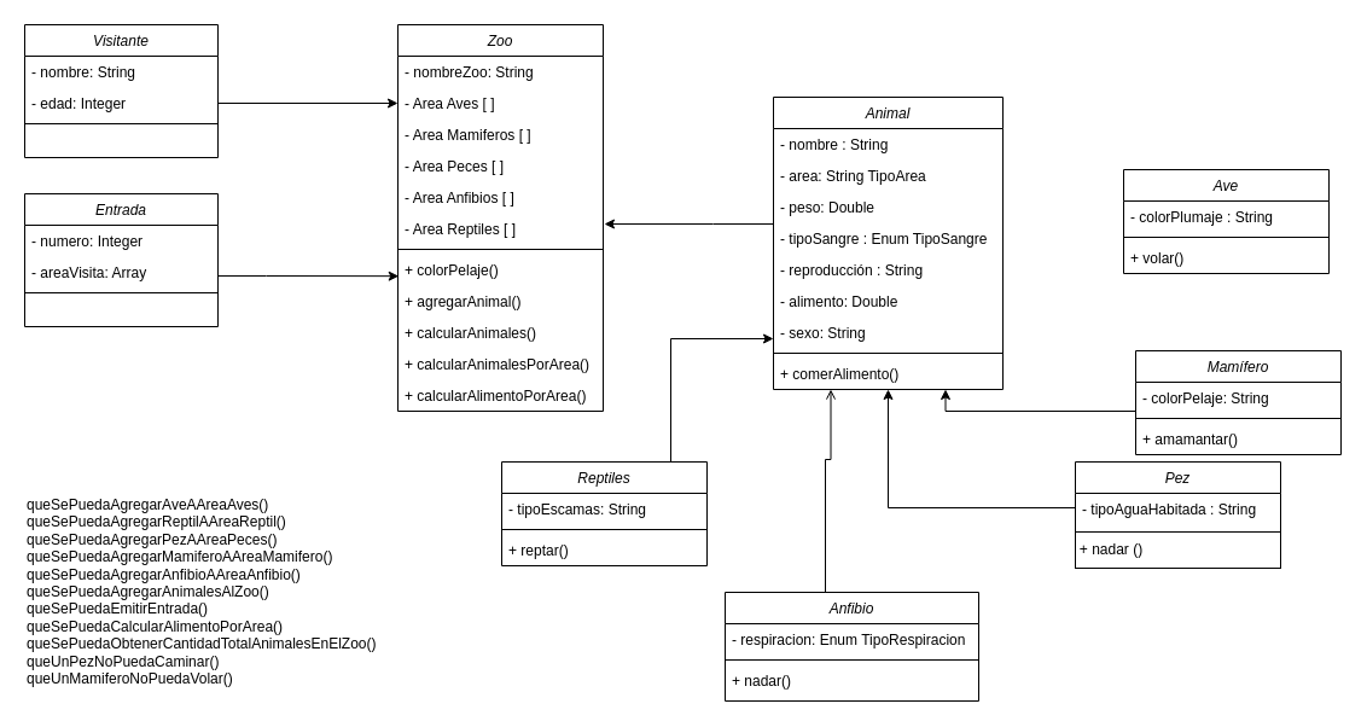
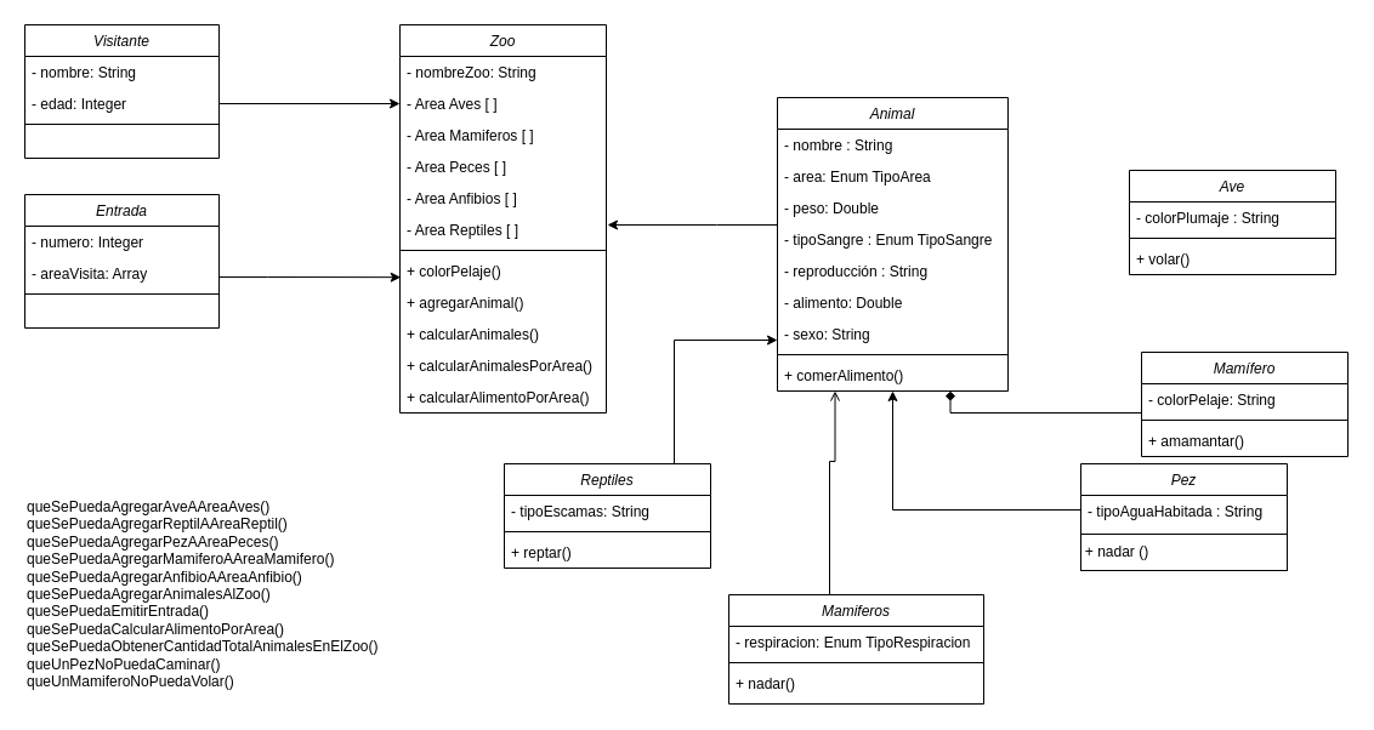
  <mxCell id="0" />
  <mxCell id="1" parent="0" />
  <mxCell id="2" value="Visitante" style="swimlane;fontStyle=2;align=center;verticalAlign=top;childLayout=stackLayout;horizontal=1;startSize=26;horizontalStack=0;resizeParent=1;resizeLast=0;collapsible=1;marginBottom=0;rounded=0;shadow=0;strokeWidth=1;" parent="1" vertex="1"><mxGeometry x="20" y="20" width="160" height="110" as="geometry"><mxRectangle x="230" y="140" width="160" height="26" as="alternateBounds" /></mxGeometry></mxCell>
  <mxCell id="3" value="- nombre: String" style="text;align=left;verticalAlign=top;spacingLeft=4;spacingRight=4;overflow=hidden;rotatable=0;points=[[0,0.5],[1,0.5]];portConstraint=eastwest;" parent="2" vertex="1"><mxGeometry y="26" width="160" height="26" as="geometry" /></mxCell>
  <mxCell id="4" value="- edad: Integer" style="text;align=left;verticalAlign=top;spacingLeft=4;spacingRight=4;overflow=hidden;rotatable=0;points=[[0,0.5],[1,0.5]];portConstraint=eastwest;rounded=0;shadow=0;html=0;" parent="2" vertex="1"><mxGeometry y="52" width="160" height="26" as="geometry" /></mxCell>
  <mxCell id="5" value="" style="line;html=1;strokeWidth=1;align=left;verticalAlign=middle;spacingTop=-1;spacingLeft=3;spacingRight=3;rotatable=0;labelPosition=right;points=[];portConstraint=eastwest;" parent="2" vertex="1"><mxGeometry y="78" width="160" height="8" as="geometry" /></mxCell>
  <mxCell id="6" value="Entrada" style="swimlane;fontStyle=2;align=center;verticalAlign=top;childLayout=stackLayout;horizontal=1;startSize=26;horizontalStack=0;resizeParent=1;resizeLast=0;collapsible=1;marginBottom=0;rounded=0;shadow=0;strokeWidth=1;" parent="1" vertex="1"><mxGeometry x="20" y="160" width="160" height="110" as="geometry"><mxRectangle x="230" y="140" width="160" height="26" as="alternateBounds" /></mxGeometry></mxCell>
  <mxCell id="7" value="- numero: Integer" style="text;align=left;verticalAlign=top;spacingLeft=4;spacingRight=4;overflow=hidden;rotatable=0;points=[[0,0.5],[1,0.5]];portConstraint=eastwest;" parent="6" vertex="1"><mxGeometry y="26" width="160" height="26" as="geometry" /></mxCell>
  <mxCell id="8" value="- areaVisita: Array" style="text;align=left;verticalAlign=top;spacingLeft=4;spacingRight=4;overflow=hidden;rotatable=0;points=[[0,0.5],[1,0.5]];portConstraint=eastwest;rounded=0;shadow=0;html=0;" parent="6" vertex="1"><mxGeometry y="52" width="160" height="26" as="geometry" /></mxCell>
  <mxCell id="9" value="" style="line;html=1;strokeWidth=1;align=left;verticalAlign=middle;spacingTop=-1;spacingLeft=3;spacingRight=3;rotatable=0;labelPosition=right;points=[];portConstraint=eastwest;" parent="6" vertex="1"><mxGeometry y="78" width="160" height="8" as="geometry" /></mxCell>
  <mxCell id="10" value="Zoo" style="swimlane;fontStyle=2;align=center;verticalAlign=top;childLayout=stackLayout;horizontal=1;startSize=26;horizontalStack=0;resizeParent=1;resizeLast=0;collapsible=1;marginBottom=0;rounded=0;shadow=0;strokeWidth=1;" parent="1" vertex="1"><mxGeometry x="329" y="20" width="170" height="320" as="geometry"><mxRectangle x="230" y="140" width="160" height="26" as="alternateBounds" /></mxGeometry></mxCell>
  <mxCell id="11" value="- nombreZoo: String " style="text;align=left;verticalAlign=top;spacingLeft=4;spacingRight=4;overflow=hidden;rotatable=0;points=[[0,0.5],[1,0.5]];portConstraint=eastwest;" parent="10" vertex="1"><mxGeometry y="26" width="170" height="26" as="geometry" /></mxCell>
  <mxCell id="12" value="- Area Aves [ ]" style="text;align=left;verticalAlign=top;spacingLeft=4;spacingRight=4;overflow=hidden;rotatable=0;points=[[0,0.5],[1,0.5]];portConstraint=eastwest;rounded=0;shadow=0;html=0;" parent="10" vertex="1"><mxGeometry y="52" width="170" height="26" as="geometry" /></mxCell>
  <mxCell id="13" value="- Area Mamiferos [ ]" style="text;align=left;verticalAlign=top;spacingLeft=4;spacingRight=4;overflow=hidden;rotatable=0;points=[[0,0.5],[1,0.5]];portConstraint=eastwest;rounded=0;shadow=0;html=0;" parent="10" vertex="1"><mxGeometry y="78" width="170" height="26" as="geometry" /></mxCell>
  <mxCell id="14" value="- Area Peces [ ]" style="text;align=left;verticalAlign=top;spacingLeft=4;spacingRight=4;overflow=hidden;rotatable=0;points=[[0,0.5],[1,0.5]];portConstraint=eastwest;rounded=0;shadow=0;html=0;" parent="10" vertex="1"><mxGeometry y="104" width="170" height="26" as="geometry" /></mxCell>
  <mxCell id="15" value="- Area Anfibios [ ]" style="text;align=left;verticalAlign=top;spacingLeft=4;spacingRight=4;overflow=hidden;rotatable=0;points=[[0,0.5],[1,0.5]];portConstraint=eastwest;rounded=0;shadow=0;html=0;" parent="10" vertex="1"><mxGeometry y="130" width="170" height="26" as="geometry" /></mxCell>
  <mxCell id="16" value="- Area Reptiles [ ]" style="text;align=left;verticalAlign=top;spacingLeft=4;spacingRight=4;overflow=hidden;rotatable=0;points=[[0,0.5],[1,0.5]];portConstraint=eastwest;rounded=0;shadow=0;html=0;" parent="10" vertex="1"><mxGeometry y="156" width="170" height="26" as="geometry" /></mxCell>
  <mxCell id="17" value="" style="line;html=1;strokeWidth=1;align=left;verticalAlign=middle;spacingTop=-1;spacingLeft=3;spacingRight=3;rotatable=0;labelPosition=right;points=[];portConstraint=eastwest;" parent="10" vertex="1"><mxGeometry y="182" width="170" height="8" as="geometry" /></mxCell>
  <mxCell id="18" value="+ colorPelaje()" style="text;align=left;verticalAlign=top;spacingLeft=4;spacingRight=4;overflow=hidden;rotatable=0;points=[[0,0.5],[1,0.5]];portConstraint=eastwest;rounded=0;shadow=0;html=0;" parent="10" vertex="1"><mxGeometry y="190" width="170" height="26" as="geometry" /></mxCell>
  <mxCell id="19" value="+ agregarAnimal()" style="text;align=left;verticalAlign=top;spacingLeft=4;spacingRight=4;overflow=hidden;rotatable=0;points=[[0,0.5],[1,0.5]];portConstraint=eastwest;rounded=0;shadow=0;html=0;" parent="10" vertex="1"><mxGeometry y="216" width="170" height="26" as="geometry" /></mxCell>
  <mxCell id="20" value="+ calcularAnimales()" style="text;align=left;verticalAlign=top;spacingLeft=4;spacingRight=4;overflow=hidden;rotatable=0;points=[[0,0.5],[1,0.5]];portConstraint=eastwest;rounded=0;shadow=0;html=0;" parent="10" vertex="1"><mxGeometry y="242" width="170" height="26" as="geometry" /></mxCell>
  <mxCell id="21" value="+ calcularAnimalesPorArea()" style="text;align=left;verticalAlign=top;spacingLeft=4;spacingRight=4;overflow=hidden;rotatable=0;points=[[0,0.5],[1,0.5]];portConstraint=eastwest;rounded=0;shadow=0;html=0;" parent="10" vertex="1"><mxGeometry y="268" width="170" height="26" as="geometry" /></mxCell>
  <mxCell id="22" value="+ calcularAlimentoPorArea()" style="text;align=left;verticalAlign=top;spacingLeft=4;spacingRight=4;overflow=hidden;rotatable=0;points=[[0,0.5],[1,0.5]];portConstraint=eastwest;rounded=0;shadow=0;html=0;" parent="10" vertex="1"><mxGeometry y="294" width="170" height="26" as="geometry" /></mxCell>
  <mxCell id="23" style="edgeStyle=orthogonalEdgeStyle;rounded=0;orthogonalLoop=1;jettySize=auto;html=1;" parent="1" source="24" edge="1"><mxGeometry relative="1" as="geometry"><mxPoint x="500" y="185" as="targetPoint" /><Array as="points"><mxPoint x="590" y="185" /><mxPoint x="590" y="185" /></Array></mxGeometry></mxCell>
  <mxCell id="24" value="Animal" style="swimlane;fontStyle=2;align=center;verticalAlign=top;childLayout=stackLayout;horizontal=1;startSize=26;horizontalStack=0;resizeParent=1;resizeLast=0;collapsible=1;marginBottom=0;rounded=0;shadow=0;strokeWidth=1;" parent="1" vertex="1"><mxGeometry x="640" y="80" width="190" height="242" as="geometry"><mxRectangle x="230" y="140" width="160" height="26" as="alternateBounds" /></mxGeometry></mxCell>
  <mxCell id="25" value="- nombre : String" style="text;align=left;verticalAlign=top;spacingLeft=4;spacingRight=4;overflow=hidden;rotatable=0;points=[[0,0.5],[1,0.5]];portConstraint=eastwest;" parent="24" vertex="1"><mxGeometry y="26" width="190" height="26" as="geometry" /></mxCell>
- <mxCell id="26" value="- area: String TipoArea" style="text;align=left;verticalAlign=top;spacingLeft=4;spacingRight=4;overflow=hidden;rotatable=0;points=[[0,0.5],[1,0.5]];portConstraint=eastwest;rounded=0;shadow=0;html=0;" parent="24" vertex="1"><mxGeometry y="52" width="190" height="26" as="geometry" /></mxCell>
+ <mxCell id="26" value="- area: Enum TipoArea" style="text;align=left;verticalAlign=top;spacingLeft=4;spacingRight=4;overflow=hidden;rotatable=0;points=[[0,0.5],[1,0.5]];portConstraint=eastwest;rounded=0;shadow=0;html=0;" parent="24" vertex="1"><mxGeometry y="52" width="190" height="26" as="geometry" /></mxCell>
  <mxCell id="27" value="- peso: Double" style="text;align=left;verticalAlign=top;spacingLeft=4;spacingRight=4;overflow=hidden;rotatable=0;points=[[0,0.5],[1,0.5]];portConstraint=eastwest;rounded=0;shadow=0;html=0;" parent="24" vertex="1"><mxGeometry y="78" width="190" height="26" as="geometry" /></mxCell>
  <mxCell id="28" value="- tipoSangre : Enum TipoSangre" style="text;align=left;verticalAlign=top;spacingLeft=4;spacingRight=4;overflow=hidden;rotatable=0;points=[[0,0.5],[1,0.5]];portConstraint=eastwest;" parent="24" vertex="1"><mxGeometry y="104" width="190" height="26" as="geometry" /></mxCell>
  <mxCell id="29" value="- reproducción : String" style="text;align=left;verticalAlign=top;spacingLeft=4;spacingRight=4;overflow=hidden;rotatable=0;points=[[0,0.5],[1,0.5]];portConstraint=eastwest;" parent="24" vertex="1"><mxGeometry y="130" width="190" height="26" as="geometry" /></mxCell>
  <mxCell id="30" value="- alimento: Double" style="text;align=left;verticalAlign=top;spacingLeft=4;spacingRight=4;overflow=hidden;rotatable=0;points=[[0,0.5],[1,0.5]];portConstraint=eastwest;rounded=0;shadow=0;html=0;" parent="24" vertex="1"><mxGeometry y="156" width="190" height="26" as="geometry" /></mxCell>
  <mxCell id="31" value="- sexo: String" style="text;align=left;verticalAlign=top;spacingLeft=4;spacingRight=4;overflow=hidden;rotatable=0;points=[[0,0.5],[1,0.5]];portConstraint=eastwest;rounded=0;shadow=0;html=0;" vertex="1" parent="24"><mxGeometry y="182" width="190" height="26" as="geometry" /></mxCell>
  <mxCell id="32" value="" style="line;html=1;strokeWidth=1;align=left;verticalAlign=middle;spacingTop=-1;spacingLeft=3;spacingRight=3;rotatable=0;labelPosition=right;points=[];portConstraint=eastwest;" parent="24" vertex="1"><mxGeometry y="208" width="190" height="8" as="geometry" /></mxCell>
  <mxCell id="33" value="+ comerAlimento()" style="text;align=left;verticalAlign=top;spacingLeft=4;spacingRight=4;overflow=hidden;rotatable=0;points=[[0,0.5],[1,0.5]];portConstraint=eastwest;rounded=0;shadow=0;html=0;" parent="24" vertex="1"><mxGeometry y="216" width="190" height="26" as="geometry" /></mxCell>
  <mxCell id="34" value="Ave" style="swimlane;fontStyle=2;align=center;verticalAlign=top;childLayout=stackLayout;horizontal=1;startSize=26;horizontalStack=0;resizeParent=1;resizeLast=0;collapsible=1;marginBottom=0;rounded=0;shadow=0;strokeWidth=1;" parent="1" vertex="1"><mxGeometry x="930" y="140" width="170" height="86" as="geometry"><mxRectangle x="930" y="150" width="160" height="26" as="alternateBounds" /></mxGeometry></mxCell>
  <mxCell id="35" value="- colorPlumaje : String" style="text;align=left;verticalAlign=top;spacingLeft=4;spacingRight=4;overflow=hidden;rotatable=0;points=[[0,0.5],[1,0.5]];portConstraint=eastwest;rounded=0;shadow=0;html=0;" parent="34" vertex="1"><mxGeometry y="26" width="170" height="26" as="geometry" /></mxCell>
  <mxCell id="36" value="" style="line;html=1;strokeWidth=1;align=left;verticalAlign=middle;spacingTop=-1;spacingLeft=3;spacingRight=3;rotatable=0;labelPosition=right;points=[];portConstraint=eastwest;" vertex="1" parent="34"><mxGeometry y="52" width="170" height="8" as="geometry" /></mxCell>
  <mxCell id="37" value="+ volar()" style="text;align=left;verticalAlign=top;spacingLeft=4;spacingRight=4;overflow=hidden;rotatable=0;points=[[0,0.5],[1,0.5]];portConstraint=eastwest;rounded=0;shadow=0;html=0;" parent="34" vertex="1"><mxGeometry y="60" width="170" height="26" as="geometry" /></mxCell>
  <mxCell id="38" value="Mamífero" style="swimlane;fontStyle=2;align=center;verticalAlign=top;childLayout=stackLayout;horizontal=1;startSize=26;horizontalStack=0;resizeParent=1;resizeLast=0;collapsible=1;marginBottom=0;rounded=0;shadow=0;strokeWidth=1;" parent="1" vertex="1"><mxGeometry x="940" y="290" width="170" height="86" as="geometry"><mxRectangle x="230" y="140" width="160" height="26" as="alternateBounds" /></mxGeometry></mxCell>
  <mxCell id="39" value="- colorPelaje: String" style="text;align=left;verticalAlign=top;spacingLeft=4;spacingRight=4;overflow=hidden;rotatable=0;points=[[0,0.5],[1,0.5]];portConstraint=eastwest;rounded=0;shadow=0;html=0;" parent="38" vertex="1"><mxGeometry y="26" width="170" height="26" as="geometry" /></mxCell>
  <mxCell id="40" value="" style="line;html=1;strokeWidth=1;align=left;verticalAlign=middle;spacingTop=-1;spacingLeft=3;spacingRight=3;rotatable=0;labelPosition=right;points=[];portConstraint=eastwest;" vertex="1" parent="38"><mxGeometry y="52" width="170" height="8" as="geometry" /></mxCell>
  <mxCell id="41" value="+ amamantar()" style="text;align=left;verticalAlign=top;spacingLeft=4;spacingRight=4;overflow=hidden;rotatable=0;points=[[0,0.5],[1,0.5]];portConstraint=eastwest;rounded=0;shadow=0;html=0;" parent="38" vertex="1"><mxGeometry y="60" width="170" height="26" as="geometry" /></mxCell>
- <mxCell id="42" style="edgeStyle=orthogonalEdgeStyle;rounded=0;orthogonalLoop=1;jettySize=auto;html=1;entryX=0.75;entryY=1;entryDx=0;entryDy=0;" parent="1" source="39" target="24" edge="1"><mxGeometry relative="1" as="geometry"><Array as="points"><mxPoint x="783" y="340" /></Array></mxGeometry></mxCell>
+ <mxCell id="42" style="edgeStyle=orthogonalEdgeStyle;rounded=0;orthogonalLoop=1;jettySize=auto;html=1;entryX=0.75;entryY=1;entryDx=0;entryDy=0;endArrow=diamond;" parent="1" source="39" target="24" edge="1"><mxGeometry relative="1" as="geometry"><Array as="points"><mxPoint x="783" y="340" /></Array></mxGeometry></mxCell>
  <mxCell id="43" value="Pez" style="swimlane;fontStyle=2;align=center;verticalAlign=top;childLayout=stackLayout;horizontal=1;startSize=26;horizontalStack=0;resizeParent=1;resizeLast=0;collapsible=1;marginBottom=0;rounded=0;shadow=0;strokeWidth=1;" parent="1" vertex="1"><mxGeometry x="890" y="382" width="170" height="58" as="geometry"><mxRectangle x="230" y="140" width="160" height="26" as="alternateBounds" /></mxGeometry></mxCell>
  <mxCell id="44" value="- tipoAguaHabitada : String" style="text;align=left;verticalAlign=top;spacingLeft=4;spacingRight=4;overflow=hidden;rotatable=0;points=[[0,0.5],[1,0.5]];portConstraint=eastwest;rounded=0;shadow=0;html=0;" parent="43" vertex="1"><mxGeometry y="26" width="170" height="24" as="geometry" /></mxCell>
  <mxCell id="45" style="edgeStyle=orthogonalEdgeStyle;rounded=0;orthogonalLoop=1;jettySize=auto;html=1;entryX=0.5;entryY=1;entryDx=0;entryDy=0;" parent="1" source="44" target="24" edge="1"><mxGeometry relative="1" as="geometry" /></mxCell>
  <mxCell id="46" style="edgeStyle=orthogonalEdgeStyle;rounded=0;orthogonalLoop=1;jettySize=auto;html=1;entryX=0.25;entryY=1;entryDx=0;entryDy=0;endArrow=open;" parent="1" source="47" target="24" edge="1"><mxGeometry relative="1" as="geometry"><Array as="points"><mxPoint x="683" y="380" /></Array></mxGeometry></mxCell>
- <mxCell id="47" value="Anfibio" style="swimlane;fontStyle=2;align=center;verticalAlign=top;childLayout=stackLayout;horizontal=1;startSize=26;horizontalStack=0;resizeParent=1;resizeLast=0;collapsible=1;marginBottom=0;rounded=0;shadow=0;strokeWidth=1;" parent="1" vertex="1"><mxGeometry x="600" y="490" width="210" height="90" as="geometry"><mxRectangle x="230" y="140" width="160" height="26" as="alternateBounds" /></mxGeometry></mxCell>
+ <mxCell id="47" value="Mamiferos" style="swimlane;fontStyle=2;align=center;verticalAlign=top;childLayout=stackLayout;horizontal=1;startSize=26;horizontalStack=0;resizeParent=1;resizeLast=0;collapsible=1;marginBottom=0;rounded=0;shadow=0;strokeWidth=1;" parent="1" vertex="1"><mxGeometry x="600" y="490" width="210" height="90" as="geometry"><mxRectangle x="230" y="140" width="160" height="26" as="alternateBounds" /></mxGeometry></mxCell>
  <mxCell id="48" value="- respiracion: Enum TipoRespiracion" style="text;align=left;verticalAlign=top;spacingLeft=4;spacingRight=4;overflow=hidden;rotatable=0;points=[[0,0.5],[1,0.5]];portConstraint=eastwest;rounded=0;shadow=0;html=0;" parent="47" vertex="1"><mxGeometry y="26" width="210" height="26" as="geometry" /></mxCell>
  <mxCell id="49" value="" style="line;html=1;strokeWidth=1;align=left;verticalAlign=middle;spacingTop=-1;spacingLeft=3;spacingRight=3;rotatable=0;labelPosition=right;points=[];portConstraint=eastwest;" vertex="1" parent="47"><mxGeometry y="52" width="210" height="8" as="geometry" /></mxCell>
  <mxCell id="50" value="+ nadar()" style="text;align=left;verticalAlign=top;spacingLeft=4;spacingRight=4;overflow=hidden;rotatable=0;points=[[0,0.5],[1,0.5]];portConstraint=eastwest;rounded=0;shadow=0;html=0;" parent="47" vertex="1"><mxGeometry y="60" width="210" height="30" as="geometry" /></mxCell>
  <mxCell id="51" style="edgeStyle=orthogonalEdgeStyle;rounded=0;orthogonalLoop=1;jettySize=auto;html=1;" parent="1" source="52" edge="1"><mxGeometry relative="1" as="geometry"><mxPoint x="640" y="280" as="targetPoint" /><Array as="points"><mxPoint x="555" y="280" /><mxPoint x="640" y="280" /></Array></mxGeometry></mxCell>
  <mxCell id="52" value="Reptiles" style="swimlane;fontStyle=2;align=center;verticalAlign=top;childLayout=stackLayout;horizontal=1;startSize=26;horizontalStack=0;resizeParent=1;resizeLast=0;collapsible=1;marginBottom=0;rounded=0;shadow=0;strokeWidth=1;" parent="1" vertex="1"><mxGeometry x="415" y="382" width="170" height="86" as="geometry"><mxRectangle x="230" y="140" width="160" height="26" as="alternateBounds" /></mxGeometry></mxCell>
  <mxCell id="53" value="- tipoEscamas: String" style="text;align=left;verticalAlign=top;spacingLeft=4;spacingRight=4;overflow=hidden;rotatable=0;points=[[0,0.5],[1,0.5]];portConstraint=eastwest;rounded=0;shadow=0;html=0;" parent="52" vertex="1"><mxGeometry y="26" width="170" height="26" as="geometry" /></mxCell>
  <mxCell id="54" value="" style="line;html=1;strokeWidth=1;align=left;verticalAlign=middle;spacingTop=-1;spacingLeft=3;spacingRight=3;rotatable=0;labelPosition=right;points=[];portConstraint=eastwest;" vertex="1" parent="52"><mxGeometry y="52" width="170" height="8" as="geometry" /></mxCell>
  <mxCell id="55" value="+ reptar()" style="text;align=left;verticalAlign=top;spacingLeft=4;spacingRight=4;overflow=hidden;rotatable=0;points=[[0,0.5],[1,0.5]];portConstraint=eastwest;rounded=0;shadow=0;html=0;" parent="52" vertex="1"><mxGeometry y="60" width="170" height="26" as="geometry" /></mxCell>
  <mxCell id="56" style="edgeStyle=orthogonalEdgeStyle;rounded=0;orthogonalLoop=1;jettySize=auto;html=1;entryX=0;entryY=0.5;entryDx=0;entryDy=0;" parent="1" source="4" target="12" edge="1"><mxGeometry relative="1" as="geometry" /></mxCell>
  <mxCell id="57" value="queSePuedaAgregarAveAAreaAves()&#10;queSePuedaAgregarReptilAAreaReptil()&#10;queSePuedaAgregarPezAAreaPeces()&#10;queSePuedaAgregarMamiferoAAreaMamifero()&#10;queSePuedaAgregarAnfibioAAreaAnfibio()&#10;queSePuedaAgregarAnimalesAlZoo()&#10;queSePuedaEmitirEntrada()&#10;queSePuedaCalcularAlimentoPorArea()&#10;queSePuedaObtenerCantidadTotalAnimalesEnElZoo()&#10;queUnPezNoPuedaCaminar()&#10;queUnMamiferoNoPuedaVolar()" style="text;whiteSpace=wrap;html=1;" parent="1" vertex="1"><mxGeometry x="20" y="404" width="320" height="170" as="geometry" /></mxCell>
  <mxCell id="58" style="edgeStyle=orthogonalEdgeStyle;rounded=0;orthogonalLoop=1;jettySize=auto;html=1;entryX=0.004;entryY=0.699;entryDx=0;entryDy=0;entryPerimeter=0;" parent="1" source="8" target="18" edge="1"><mxGeometry relative="1" as="geometry"><Array as="points"><mxPoint x="220" y="228" /><mxPoint x="220" y="228" /></Array></mxGeometry></mxCell>
  <mxCell id="59" value="" style="rounded=0;whiteSpace=wrap;html=1;" vertex="1" parent="1"><mxGeometry x="890" y="440" width="170" height="30" as="geometry" /></mxCell>
  <mxCell id="60" value="+ nadar ()" style="text;html=1;strokeColor=none;fillColor=none;align=center;verticalAlign=middle;whiteSpace=wrap;rounded=0;" vertex="1" parent="1"><mxGeometry x="890" y="440" width="60" height="30" as="geometry" /></mxCell>
